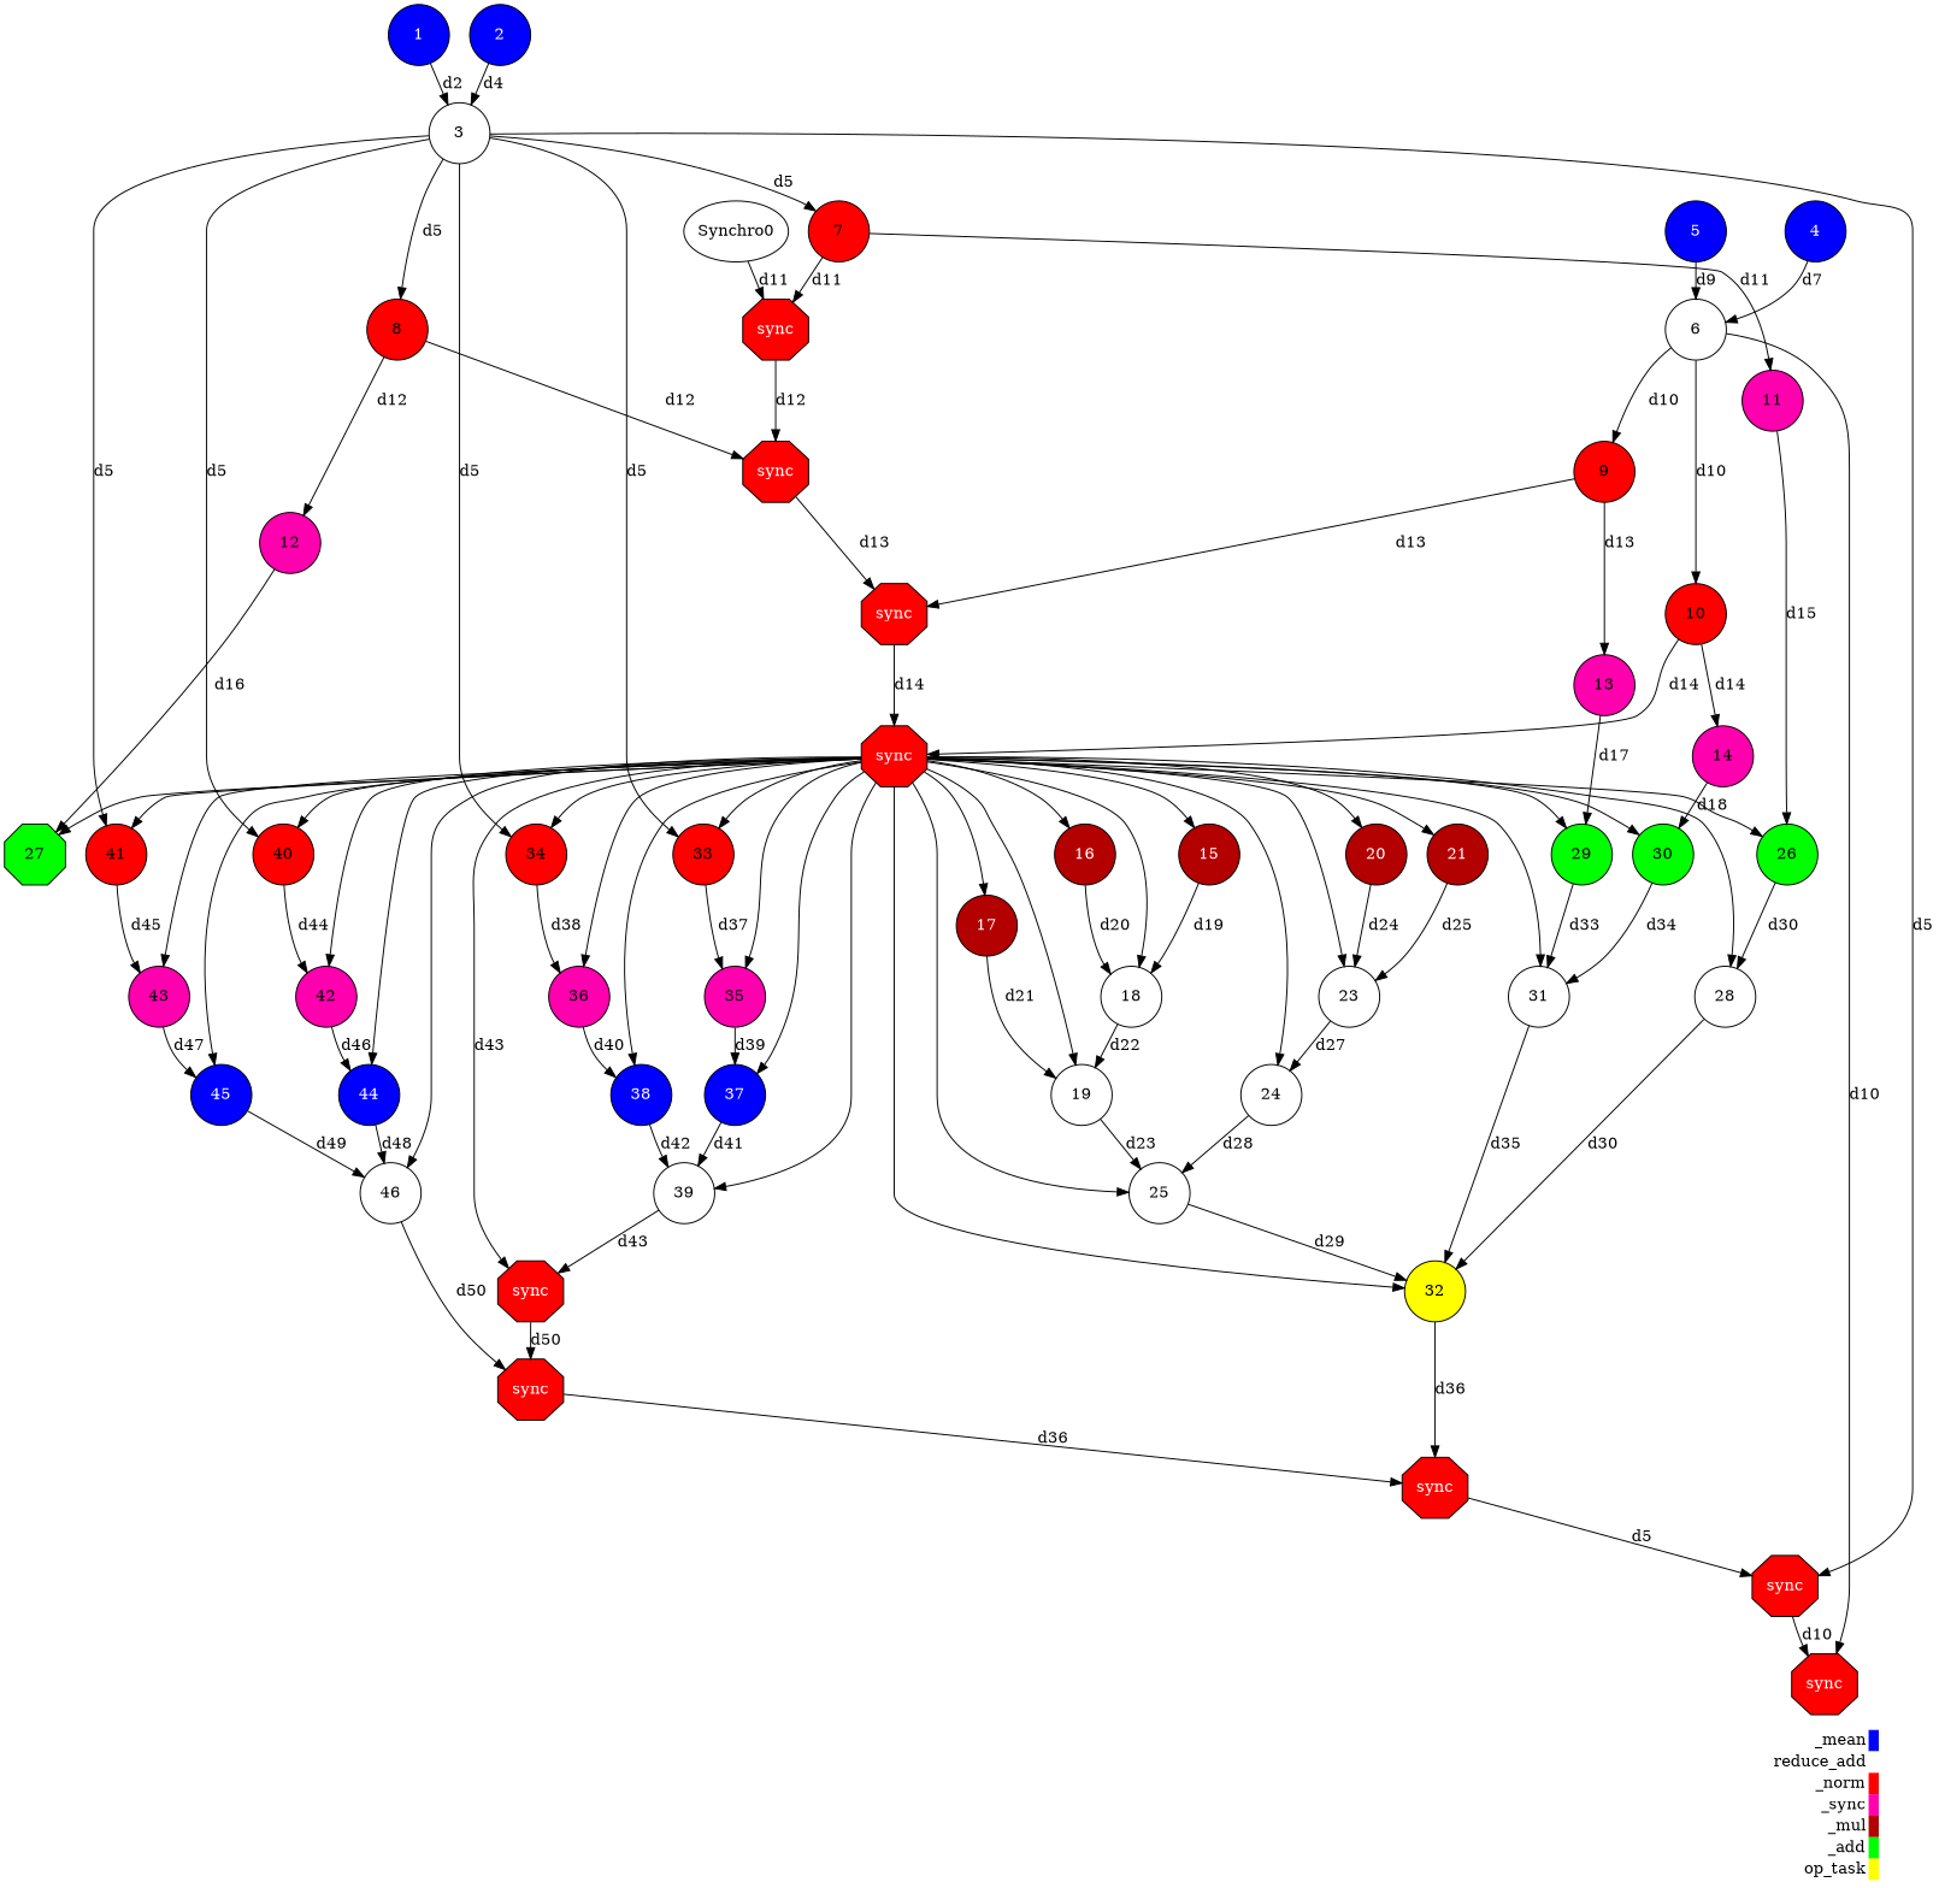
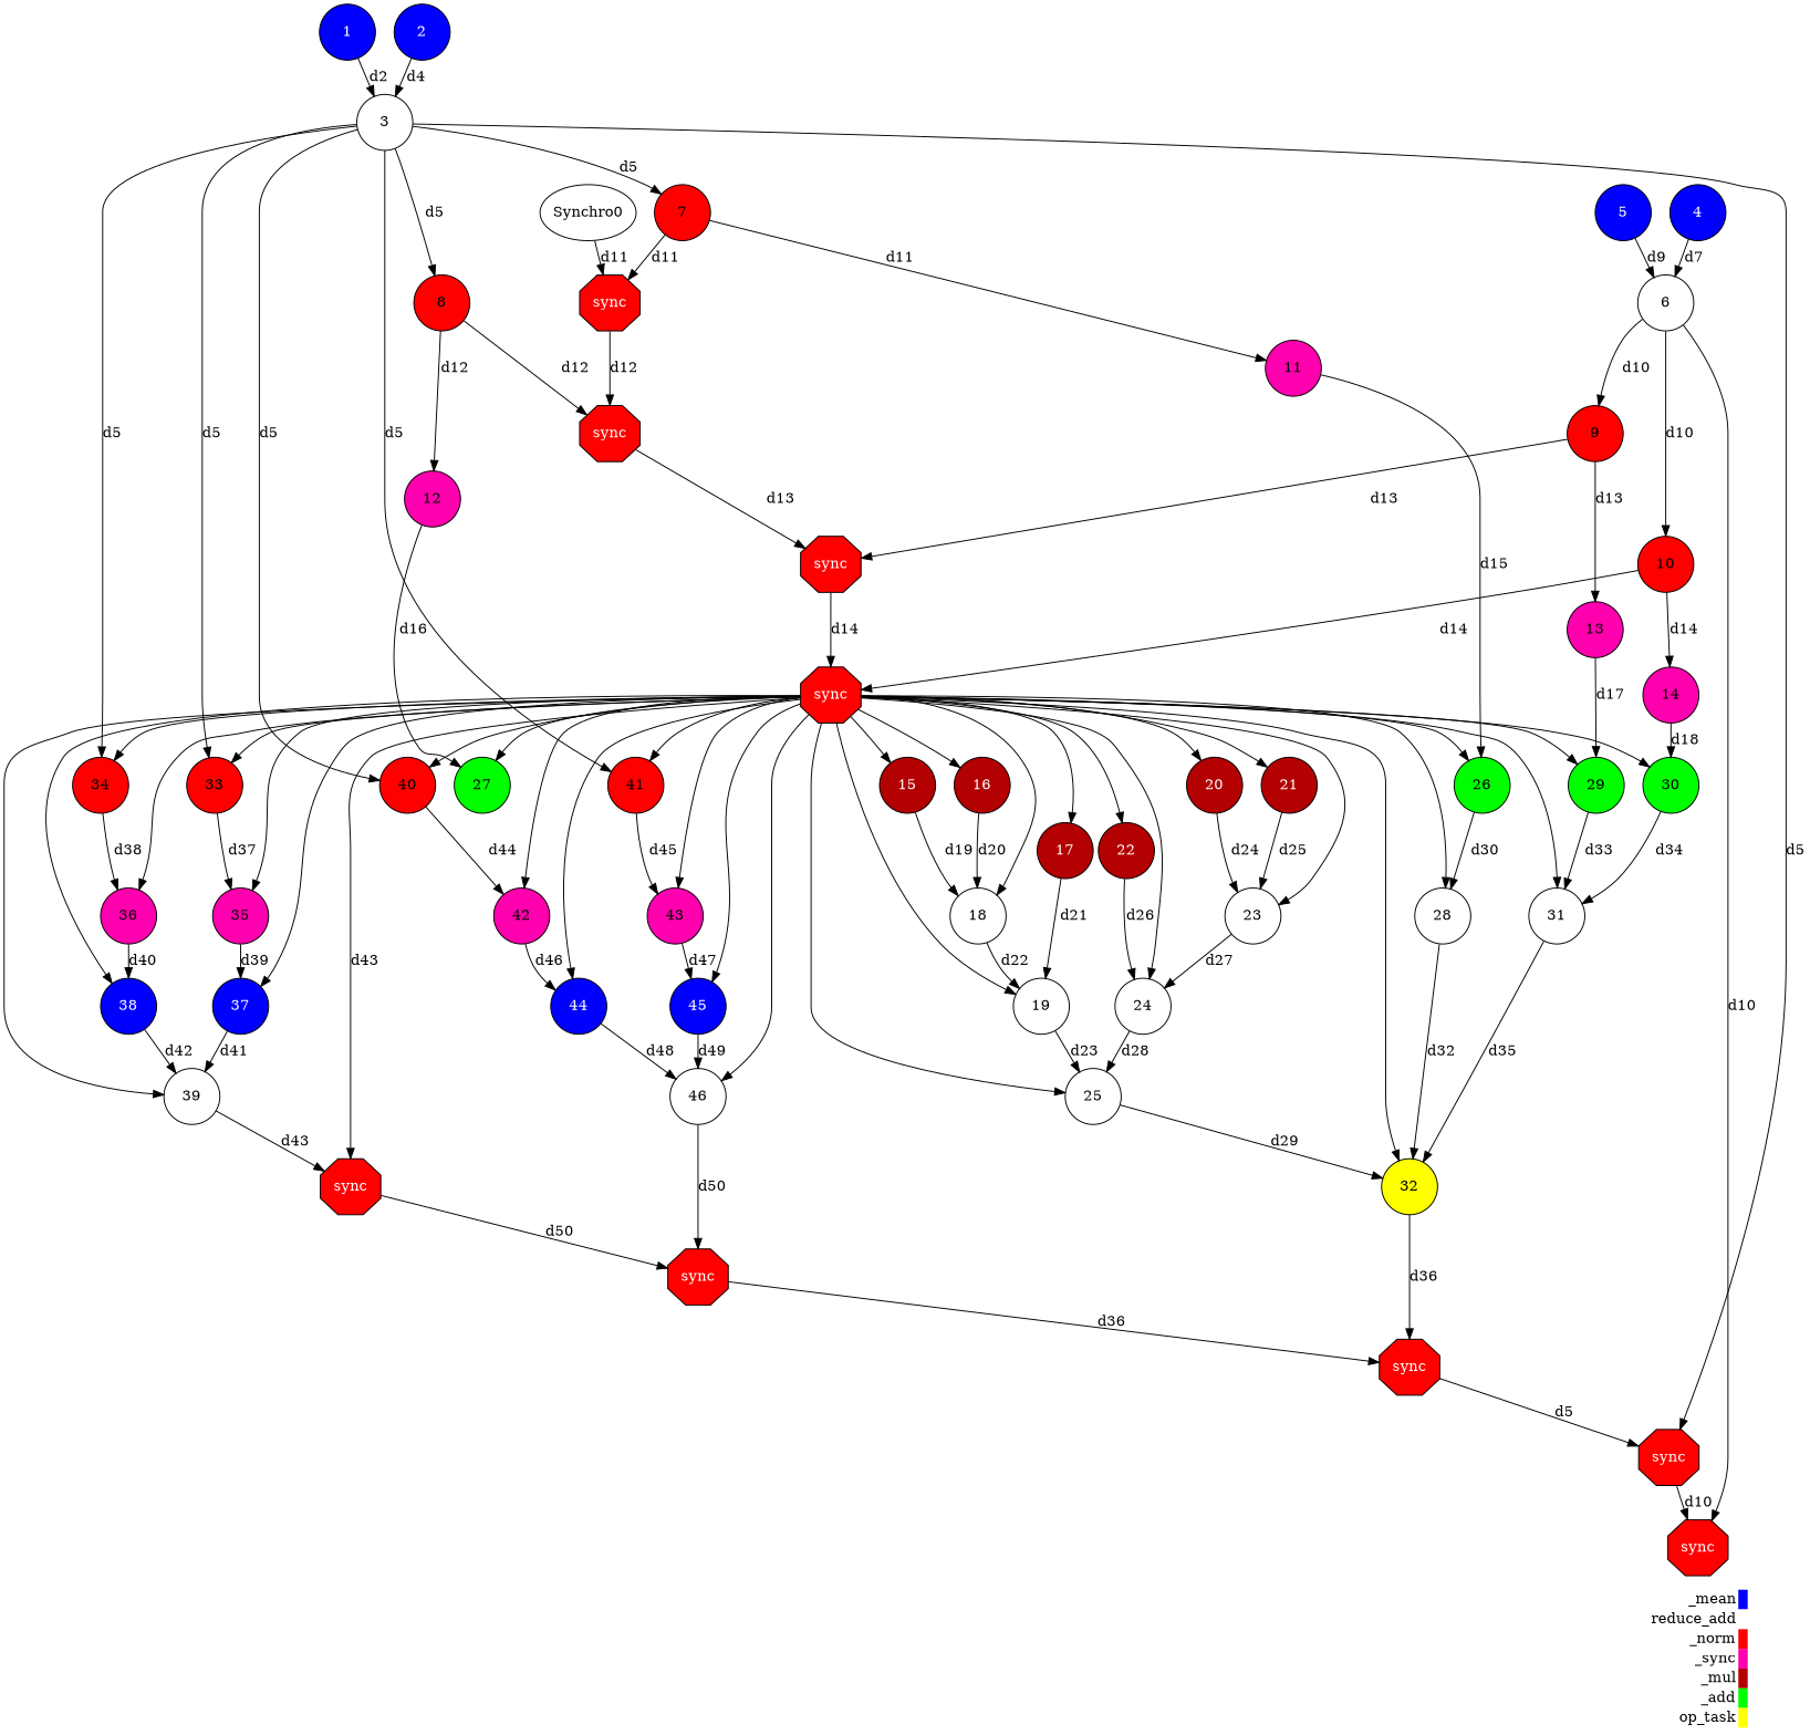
  digraph {
    labeljust=l
    rankdir=TB
    node [fillcolor="#ff0000" fontcolor="#000000" shape=circle style=filled]
    1 [fillcolor="#0000ff" fontcolor="#ffffff" height=0.75]
    3 [fillcolor="#ffffff" height=0.75]
    2 [fillcolor="#0000ff" fontcolor="#ffffff" height=0.75]
    7 [height=0.75]
    8 [height=0.75]
    33 [height=0.75]
    34 [height=0.75]
    40 [height=0.75]
    41 [height=0.75]
    n10 [fontcolor="#FFFFFF" height=0.75 label=sync shape=octagon]
    4 [fillcolor="#0000ff" fontcolor="#ffffff" height=0.75]
    6 [fillcolor="#ffffff" height=0.75]
    5 [fillcolor="#0000ff" fontcolor="#ffffff" height=0.75]
    9 [height=0.75]
    10 [height=0.75]
    n16 [fontcolor="#FFFFFF" height=0.75 label=sync shape=octagon]
    11 [fillcolor="#ff00ae" height=0.75]
    n18 [fontcolor="#FFFFFF" height=0.75 label=sync shape=octagon]
    12 [fillcolor="#ff00ae" height=0.75]
    n20 [fontcolor="#FFFFFF" height=0.75 label=sync shape=octagon]
    13 [fillcolor="#ff00ae" height=0.75]
    n22 [fontcolor="#FFFFFF" height=0.75 label=sync shape=octagon]
    14 [fillcolor="#ff00ae" height=0.75]
    n24 [fontcolor="#FFFFFF" height=0.75 label=sync shape=octagon]
    26 [fillcolor="#00ff00" height=0.75]
-   27 [fillcolor="#00ff00" height=0.75 shape=octagon]
+   27 [fillcolor="#00ff00" height=0.75]
    29 [fillcolor="#00ff00" height=0.75]
    30 [fillcolor="#00ff00" height=0.75]
    Synchro0 [height=0.75 fillcolor="" fontcolor="" shape="" style=""]
    15 [fillcolor="#b30000" fontcolor="#ffffff" height=0.75]
    16 [fillcolor="#b30000" fontcolor="#ffffff" height=0.75]
    17 [fillcolor="#b30000" fontcolor="#ffffff" height=0.75]
    18 [fillcolor="#ffffff" height=0.75]
    19 [fillcolor="#ffffff" height=0.75]
    20 [fillcolor="#b30000" fontcolor="#ffffff" height=0.75]
    21 [fillcolor="#b30000" fontcolor="#ffffff" height=0.75]
+   22 [fillcolor="#b30000" fontcolor="#ffffff" height=0.75]
    23 [fillcolor="#ffffff" height=0.75]
    24 [fillcolor="#ffffff" height=0.75]
    25 [fillcolor="#ffffff" height=0.75]
    28 [fillcolor="#ffffff" height=0.75]
    31 [fillcolor="#ffffff" height=0.75]
    32 [fillcolor="#ffff00" height=0.75]
    35 [fillcolor="#ff00ae" height=0.75]
    36 [fillcolor="#ff00ae" height=0.75]
    37 [fillcolor="#0000ff" fontcolor="#ffffff" height=0.75]
    38 [fillcolor="#0000ff" fontcolor="#ffffff" height=0.75]
    39 [fillcolor="#ffffff" height=0.75]
    42 [fillcolor="#ff00ae" height=0.75]
    43 [fillcolor="#ff00ae" height=0.75]
    44 [fillcolor="#0000ff" fontcolor="#ffffff" height=0.75]
    45 [fillcolor="#0000ff" fontcolor="#ffffff" height=0.75]
    46 [fillcolor="#ffffff" height=0.75]
    n54 [fontcolor="#FFFFFF" height=0.75 label=sync shape=octagon]
    n55 [fontcolor="#FFFFFF" height=0.75 label=sync shape=octagon]
    n56 [fontcolor="#FFFFFF" height=0.75 label=sync shape=octagon]
    n57 [height=0.75 label=<       <table border="0" cellpadding="2" cellspacing="0" cellborder="0"> <tr> <td align="right">_mean</td> <td bgcolor="#0000ff">&nbsp;</td> </tr> <tr> <td align="right">reduce_add</td> <td bgcolor="#ffffff">&nbsp;</td> </tr> <tr> <td align="right">_norm</td> <td bgcolor="#ff0000">&nbsp;</td> </tr> <tr> <td align="right">_sync</td> <td bgcolor="#ff00ae">&nbsp;</td> </tr> <tr> <td align="right">_mul</td> <td bgcolor="#b30000">&nbsp;</td> </tr> <tr> <td align="right">_add</td> <td bgcolor="#00ff00">&nbsp;</td> </tr> <tr> <td align="right">op_task</td> <td bgcolor="#ffff00">&nbsp;</td> </tr>       </table>     > shape=plaintext fillcolor="" fontcolor="" style=""]
    subgraph sub_1 {
      ranksep=0.20
      1
      3
      2
      7
      8
      33
      34
      40
      41
      n10
      4
      6
      5
      9
      10
      n16
      11
      n18
      12
      n20
      13
      n22
      14
      n24
      26
      27
      29
      30
      Synchro0
      15
      16
      17
      18
      19
      20
      21
+     22
      23
      24
      25
      28
      31
      32
      35
      36
      37
      38
      39
      42
      43
      44
      45
      46
      n54
      n55
      n56
    }
    subgraph sub_2 {
      label=Legend
      rank=sink
      ranksep=0.20
      n57
    }
    1 -> 3 [label=d2]
    3 -> 7 [label=d5]
    3 -> 8 [label=d5]
    3 -> 33 [label=d5]
    3 -> 34 [label=d5]
    3 -> 40 [label=d5]
    3 -> 41 [label=d5]
    3 -> n10 [label=d5]
    2 -> 3 [label=d4]
    7 -> 11 [label=d11]
    7 -> n18 [label=d11]
    8 -> 12 [label=d12]
    8 -> n20 [label=d12]
    33 -> 35 [label=d37]
    34 -> 36 [label=d38]
    40 -> 42 [label=d44]
    41 -> 43 [label=d45]
    n10 -> n16 [label=d10]
    4 -> 6 [label=d7]
    6 -> 9 [label=d10]
    6 -> 10 [label=d10]
    6 -> n16 [label=d10]
    5 -> 6 [label=d9]
    9 -> 13 [label=d13]
    9 -> n22 [label=d13]
    10 -> 14 [label=d14]
    10 -> n24 [label=d14]
    11 -> 26 [label=d15]
    n18 -> n20 [label=d12]
    12 -> 27 [label=d16]
    n20 -> n22 [label=d13]
    13 -> 29 [label=d17]
    n22 -> n24 [label=d14]
    14 -> 30 [label=d18]
    n24 -> 33
    n24 -> 34
    n24 -> 40
    n24 -> 41
    n24 -> 26
    n24 -> 27
    n24 -> 29
    n24 -> 30
    n24 -> 15
    n24 -> 16
    n24 -> 17
    n24 -> 18
    n24 -> 19
    n24 -> 20
    n24 -> 21
+   n24 -> 22
    n24 -> 23
    n24 -> 24
    n24 -> 25
    n24 -> 28
    n24 -> 31
    n24 -> 32
    n24 -> 35
    n24 -> 36
    n24 -> 37
    n24 -> 38
    n24 -> 39
    n24 -> 42
    n24 -> 43
    n24 -> 44
    n24 -> 45
    n24 -> 46
    n24 -> n54 [label=d43]
    26 -> 28 [label=d30]
    29 -> 31 [label=d33]
    30 -> 31 [label=d34]
    Synchro0 -> n18 [label=d11]
    15 -> 18 [label=d19]
    16 -> 18 [label=d20]
    17 -> 19 [label=d21]
    18 -> 19 [label=d22]
    19 -> 25 [label=d23]
    20 -> 23 [label=d24]
    21 -> 23 [label=d25]
+   22 -> 24 [label=d26]
    23 -> 24 [label=d27]
    24 -> 25 [label=d28]
    25 -> 32 [label=d29]
-   28 -> 32 [label=d30]
+   28 -> 32 [label=d32]
    31 -> 32 [label=d35]
    32 -> n55 [label=d36]
    35 -> 37 [label=d39]
    36 -> 38 [label=d40]
    37 -> 39 [label=d41]
    38 -> 39 [label=d42]
    39 -> n54 [label=d43]
    42 -> 44 [label=d46]
    43 -> 45 [label=d47]
    44 -> 46 [label=d48]
    45 -> 46 [label=d49]
    46 -> n56 [label=d50]
    n54 -> n56 [label=d50]
    n55 -> n10 [label=d5]
    n56 -> n55 [label=d36]
  }
